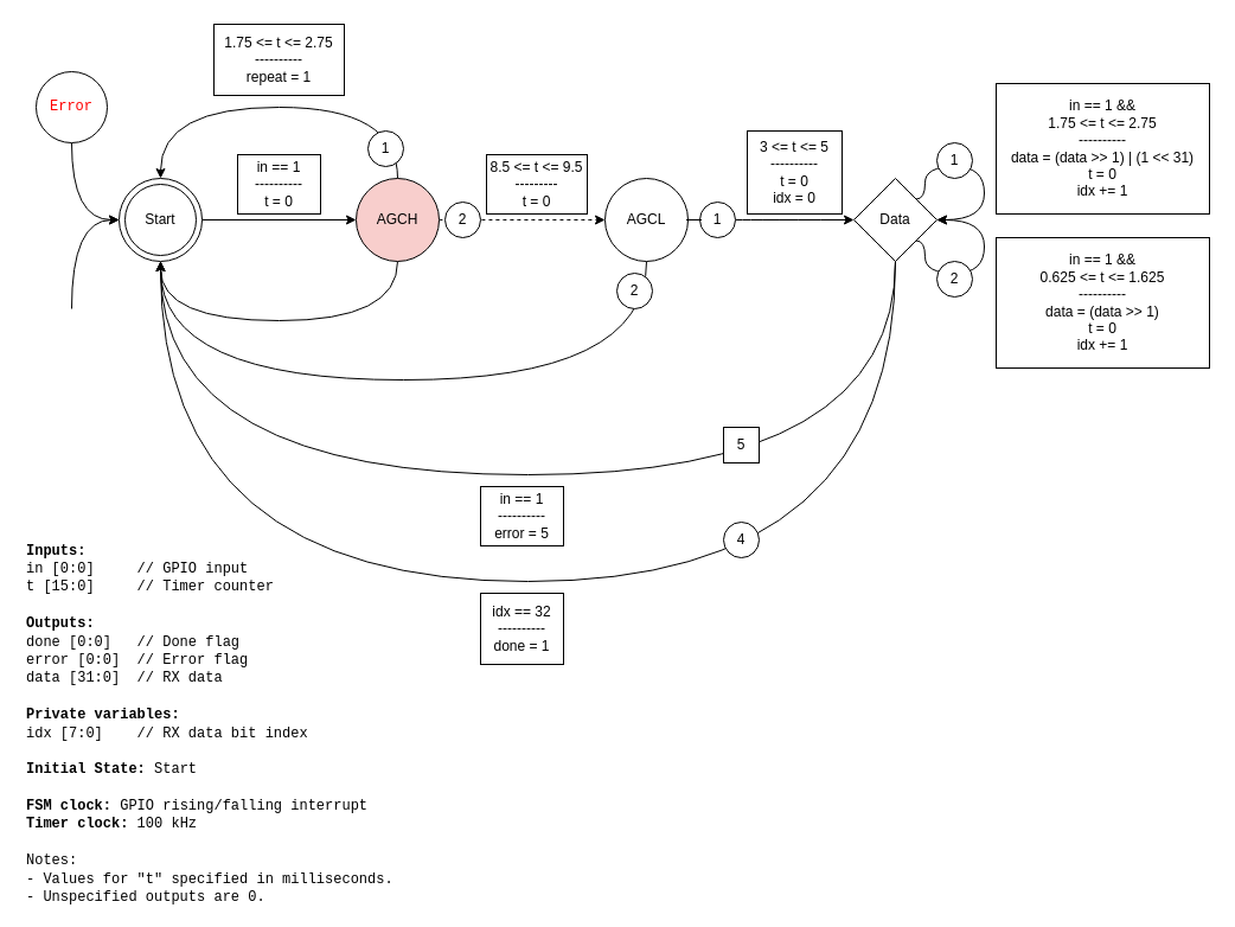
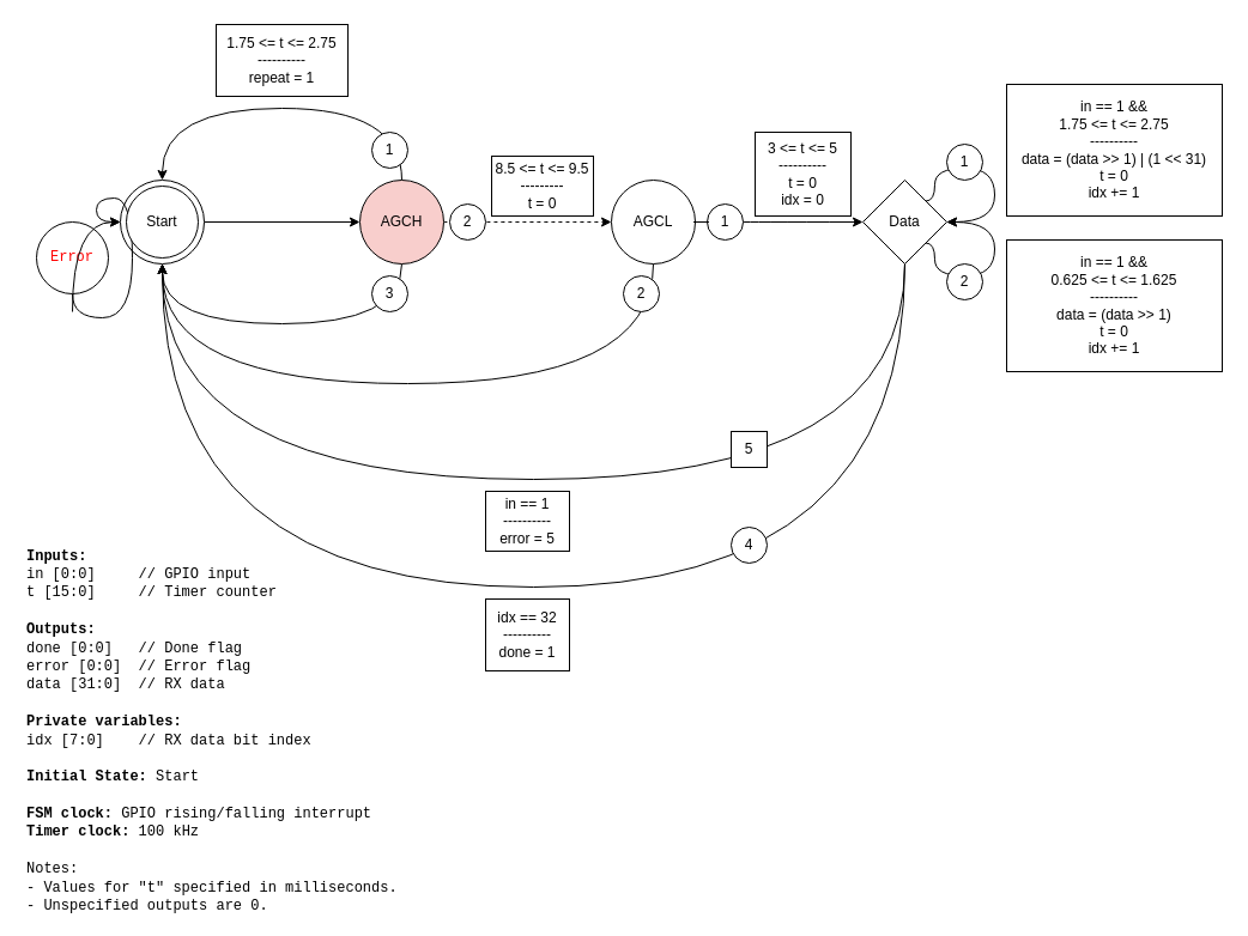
  <mxCell id="0" />
  <mxCell id="1" parent="0" />
  <mxCell id="2" style="edgeStyle=orthogonalEdgeStyle;rounded=0;orthogonalLoop=1;jettySize=auto;html=1;exitX=1;exitY=0.5;exitDx=0;exitDy=0;entryX=0;entryY=0.5;entryDx=0;entryDy=0;" edge="1" parent="1" source="3" target="7"><mxGeometry relative="1" as="geometry" /></mxCell>
  <mxCell id="3" value="&lt;div&gt;Start&lt;/div&gt;" style="ellipse;whiteSpace=wrap;html=1;sketch=0;" vertex="1" parent="1"><mxGeometry x="100" y="150" width="70" height="70" as="geometry" /></mxCell>
  <mxCell id="4" style="edgeStyle=orthogonalEdgeStyle;rounded=0;orthogonalLoop=1;jettySize=auto;html=1;exitX=0.5;exitY=1;exitDx=0;exitDy=0;entryX=0.5;entryY=1;entryDx=0;entryDy=0;curved=1;" edge="1" parent="1" source="7" target="3"><mxGeometry relative="1" as="geometry"><Array as="points"><mxPoint x="335" y="270" /><mxPoint x="135" y="270" /></Array></mxGeometry></mxCell>
  <mxCell id="5" value="" style="edgeStyle=orthogonalEdgeStyle;curved=1;rounded=0;orthogonalLoop=1;jettySize=auto;html=1;dashed=1;" edge="1" parent="1" source="7" target="11"><mxGeometry relative="1" as="geometry" /></mxCell>
  <mxCell id="6" style="edgeStyle=orthogonalEdgeStyle;curved=1;rounded=0;orthogonalLoop=1;jettySize=auto;html=1;exitX=0.5;exitY=0;exitDx=0;exitDy=0;entryX=0.5;entryY=0;entryDx=0;entryDy=0;fontFamily=Courier New;fontColor=#FF0000;" edge="1" parent="1" source="7" target="3"><mxGeometry relative="1" as="geometry"><Array as="points"><mxPoint x="335" y="90" /><mxPoint x="135" y="90" /></Array></mxGeometry></mxCell>
  <mxCell id="7" value="&lt;div&gt;AGCH&lt;/div&gt;" style="ellipse;whiteSpace=wrap;html=1;sketch=0;fillColor=#f8cecc;" vertex="1" parent="1"><mxGeometry x="300" y="150" width="70" height="70" as="geometry" /></mxCell>
- <mxCell id="8" value="&lt;div&gt;in == 1&lt;br&gt;&lt;/div&gt;&lt;div&gt;----------&lt;/div&gt;&lt;div&gt;t = 0&lt;br&gt;&lt;/div&gt;" style="whiteSpace=wrap;html=1;sketch=0;" vertex="1" parent="1"><mxGeometry x="200" y="130" width="70" height="50" as="geometry" /></mxCell>
  <mxCell id="9" style="edgeStyle=orthogonalEdgeStyle;curved=1;rounded=0;orthogonalLoop=1;jettySize=auto;html=1;exitX=0.5;exitY=1;exitDx=0;exitDy=0;entryX=0.5;entryY=1;entryDx=0;entryDy=0;" edge="1" parent="1" source="11" target="3"><mxGeometry relative="1" as="geometry"><Array as="points"><mxPoint x="545" y="320" /><mxPoint x="135" y="320" /></Array></mxGeometry></mxCell>
  <mxCell id="10" style="edgeStyle=orthogonalEdgeStyle;curved=1;rounded=0;orthogonalLoop=1;jettySize=auto;html=1;exitX=1;exitY=0.5;exitDx=0;exitDy=0;startArrow=none;" edge="1" parent="1" source="36" target="15"><mxGeometry relative="1" as="geometry" /></mxCell>
  <mxCell id="11" value="&lt;div&gt;AGCL&lt;/div&gt;" style="ellipse;whiteSpace=wrap;html=1;sketch=0;" vertex="1" parent="1"><mxGeometry x="510" y="150" width="70" height="70" as="geometry" /></mxCell>
  <mxCell id="12" value="&lt;div&gt;8.5 &amp;lt;= t &amp;lt;= 9.5&lt;br&gt;&lt;/div&gt;&lt;div&gt;---------&lt;/div&gt;&lt;div&gt;t = 0&lt;br&gt;&lt;/div&gt;" style="whiteSpace=wrap;html=1;sketch=0;" vertex="1" parent="1"><mxGeometry x="410" y="130" width="85" height="50" as="geometry" /></mxCell>
  <mxCell id="13" style="edgeStyle=orthogonalEdgeStyle;curved=1;rounded=0;orthogonalLoop=1;jettySize=auto;html=1;exitX=0.5;exitY=1;exitDx=0;exitDy=0;entryX=0.5;entryY=1;entryDx=0;entryDy=0;" edge="1" parent="1" source="15" target="3"><mxGeometry relative="1" as="geometry"><Array as="points"><mxPoint x="755" y="400" /><mxPoint x="135" y="400" /></Array></mxGeometry></mxCell>
  <mxCell id="14" style="edgeStyle=orthogonalEdgeStyle;curved=1;rounded=0;orthogonalLoop=1;jettySize=auto;html=1;exitX=0.5;exitY=1;exitDx=0;exitDy=0;entryX=0.5;entryY=1;entryDx=0;entryDy=0;" edge="1" parent="1" source="15" target="3"><mxGeometry relative="1" as="geometry"><Array as="points"><mxPoint x="755" y="490" /><mxPoint x="135" y="490" /></Array></mxGeometry></mxCell>
  <mxCell id="15" value="Data" style="rhombus;whiteSpace=wrap;html=1;sketch=0;" vertex="1" parent="1"><mxGeometry x="720" y="150" width="70" height="70" as="geometry" /></mxCell>
  <mxCell id="16" value="&lt;div&gt;3 &amp;lt;= t &amp;lt;= 5&lt;br&gt;&lt;/div&gt;&lt;div&gt;----------&lt;/div&gt;&lt;div&gt;t = 0&lt;/div&gt;&lt;div&gt;idx = 0&lt;br&gt;&lt;/div&gt;" style="whiteSpace=wrap;html=1;sketch=0;" vertex="1" parent="1"><mxGeometry x="630" y="110" width="80" height="70" as="geometry" /></mxCell>
  <mxCell id="17" style="edgeStyle=orthogonalEdgeStyle;curved=1;rounded=0;orthogonalLoop=1;jettySize=auto;html=1;exitX=1;exitY=0;exitDx=0;exitDy=0;entryX=1;entryY=0.5;entryDx=0;entryDy=0;" edge="1" parent="1" source="15" target="15"><mxGeometry relative="1" as="geometry"><Array as="points"><mxPoint x="780" y="140" /><mxPoint x="830" y="140" /><mxPoint x="830" y="185" /></Array></mxGeometry></mxCell>
  <mxCell id="18" value="&lt;div&gt;in == 1 &amp;amp;&amp;amp;&lt;br&gt;&lt;/div&gt;&lt;div&gt;1.75 &amp;lt;= t &amp;lt;= 2.75&lt;br&gt;&lt;/div&gt;&lt;div&gt;----------&lt;/div&gt;&lt;div&gt;data = (data &amp;gt;&amp;gt; 1) | (1 &amp;lt;&amp;lt; 31)&lt;br&gt;&lt;/div&gt;&lt;div&gt;t = 0&lt;/div&gt;&lt;div&gt;idx += 1&lt;br&gt;&lt;/div&gt;" style="whiteSpace=wrap;html=1;sketch=0;" vertex="1" parent="1"><mxGeometry x="840" y="70" width="180" height="110" as="geometry" /></mxCell>
  <mxCell id="19" value="&lt;div&gt;in == 1 &amp;amp;&amp;amp;&lt;br&gt;&lt;/div&gt;&lt;div&gt;0.625 &amp;lt;= t &amp;lt;= 1.625&lt;br&gt;&lt;/div&gt;&lt;div&gt;----------&lt;/div&gt;data = (data &amp;gt;&amp;gt; 1) &lt;br&gt;&lt;div&gt;t = 0&lt;/div&gt;&lt;div&gt;idx += 1&lt;br&gt;&lt;/div&gt;" style="whiteSpace=wrap;html=1;sketch=0;" vertex="1" parent="1"><mxGeometry x="840" y="200" width="180" height="110" as="geometry" /></mxCell>
  <mxCell id="20" style="edgeStyle=orthogonalEdgeStyle;curved=1;rounded=0;orthogonalLoop=1;jettySize=auto;html=1;exitX=1;exitY=1;exitDx=0;exitDy=0;entryX=1;entryY=0.5;entryDx=0;entryDy=0;" edge="1" parent="1" source="15" target="15"><mxGeometry relative="1" as="geometry"><Array as="points"><mxPoint x="780" y="230" /><mxPoint x="830" y="230" /><mxPoint x="830" y="185" /></Array></mxGeometry></mxCell>
  <mxCell id="21" value="&lt;div&gt;in == 1&lt;/div&gt;&lt;div&gt;----------&lt;/div&gt;&lt;div&gt;error = 5&lt;br&gt;&lt;/div&gt;" style="whiteSpace=wrap;html=1;sketch=0;" vertex="1" parent="1"><mxGeometry x="405" y="410" width="70" height="50" as="geometry" /></mxCell>
  <mxCell id="22" value="&lt;div&gt;idx == 32&lt;br&gt;&lt;/div&gt;&lt;div&gt;----------&lt;/div&gt;&lt;div&gt;done = 1&lt;br&gt;&lt;/div&gt;" style="whiteSpace=wrap;html=1;sketch=0;" vertex="1" parent="1"><mxGeometry x="405" y="500" width="70" height="60" as="geometry" /></mxCell>
  <mxCell id="23" value="&lt;div align=&quot;left&quot;&gt;&lt;font face=&quot;Courier New&quot;&gt;&lt;b&gt;Inputs:&lt;/b&gt;&lt;/font&gt;&lt;/div&gt;&lt;div align=&quot;left&quot;&gt;&lt;font face=&quot;Courier New&quot;&gt;in [0:0]&amp;nbsp;&amp;nbsp;&amp;nbsp;&amp;nbsp; // GPIO input&lt;br&gt;&lt;/font&gt;&lt;/div&gt;&lt;div align=&quot;left&quot;&gt;&lt;font face=&quot;Courier New&quot;&gt;t [15:0]&amp;nbsp;&amp;nbsp;&amp;nbsp;&amp;nbsp; // Timer counter&lt;br&gt;&lt;/font&gt;&lt;/div&gt;&lt;div align=&quot;left&quot;&gt;&lt;font face=&quot;Courier New&quot;&gt;&lt;br&gt;&lt;/font&gt;&lt;/div&gt;&lt;div align=&quot;left&quot;&gt;&lt;font face=&quot;Courier New&quot;&gt;&lt;b&gt;Outputs:&lt;/b&gt;&lt;/font&gt;&lt;/div&gt;&lt;div align=&quot;left&quot;&gt;&lt;font face=&quot;Courier New&quot;&gt;done [0:0]&amp;nbsp;&amp;nbsp; // Done flag&lt;br&gt;&lt;/font&gt;&lt;/div&gt;&lt;div align=&quot;left&quot;&gt;&lt;font face=&quot;Courier New&quot;&gt;error [0:0]&amp;nbsp; // Error flag&lt;/font&gt;&lt;br&gt;&lt;font face=&quot;Courier New&quot;&gt;&lt;font face=&quot;Courier New&quot;&gt;data [31:0]&amp;nbsp; // RX data&lt;/font&gt;&lt;/font&gt;&lt;/div&gt;&lt;div align=&quot;left&quot;&gt;&lt;font face=&quot;Courier New&quot;&gt;&lt;br&gt;&lt;/font&gt;&lt;/div&gt;&lt;div align=&quot;left&quot;&gt;&lt;b&gt;&lt;font face=&quot;Courier New&quot;&gt;Private variables:&lt;/font&gt;&lt;/b&gt;&lt;br&gt;&lt;font face=&quot;Courier New&quot;&gt;idx [7:0]&amp;nbsp;&amp;nbsp;&amp;nbsp; // RX data bit index&lt;br&gt;&lt;/font&gt;&lt;/div&gt;&lt;div align=&quot;left&quot;&gt;&lt;font face=&quot;Courier New&quot;&gt;&lt;br&gt;&lt;/font&gt;&lt;/div&gt;&lt;div align=&quot;left&quot;&gt;&lt;font face=&quot;Courier New&quot;&gt;&lt;b&gt;Initial State:&lt;/b&gt; Start&lt;/font&gt;&lt;/div&gt;&lt;div align=&quot;left&quot;&gt;&lt;font face=&quot;Courier New&quot;&gt;&lt;br&gt;&lt;/font&gt;&lt;/div&gt;&lt;div align=&quot;left&quot;&gt;&lt;font face=&quot;Courier New&quot;&gt;&lt;b&gt;FSM clock:&lt;/b&gt; GPIO rising/falling interrupt&lt;br&gt;&lt;/font&gt; &lt;/div&gt;&lt;div&gt;&lt;font face=&quot;Courier New&quot;&gt;&lt;b&gt;Timer clock:&lt;/b&gt; 100 kHz&lt;br&gt;&lt;/font&gt;&lt;/div&gt;&lt;div&gt;&lt;font face=&quot;Courier New&quot;&gt;&lt;br&gt;&lt;/font&gt;&lt;/div&gt;&lt;div&gt;&lt;font face=&quot;Courier New&quot;&gt;Notes:&lt;/font&gt;&lt;/div&gt;&lt;div&gt;&lt;font face=&quot;Courier New&quot;&gt;- Values for &quot;t&quot; specified in milliseconds.&lt;/font&gt;&lt;/div&gt;&lt;div&gt;&lt;font face=&quot;Courier New&quot;&gt;- Unspecified outputs are 0.&lt;br&gt;&lt;/font&gt;&lt;/div&gt;" style="text;html=1;align=left;verticalAlign=middle;resizable=0;points=[];autosize=1;strokeColor=none;fillColor=none;" vertex="1" parent="1"><mxGeometry x="20" y="460" width="330" height="300" as="geometry" /></mxCell>
  <mxCell id="24" value="1" style="ellipse;whiteSpace=wrap;html=1;sketch=0;" vertex="1" parent="1"><mxGeometry x="790" y="120" width="30" height="30" as="geometry" /></mxCell>
  <mxCell id="25" value="2" style="ellipse;whiteSpace=wrap;html=1;sketch=0;" vertex="1" parent="1"><mxGeometry x="790" y="220" width="30" height="30" as="geometry" /></mxCell>
  <mxCell id="26" value="5" style="whiteSpace=wrap;html=1;sketch=0;rounded=0;" vertex="1" parent="1"><mxGeometry x="610" y="360" width="30" height="30" as="geometry" /></mxCell>
  <mxCell id="27" value="4" style="ellipse;whiteSpace=wrap;html=1;sketch=0;" vertex="1" parent="1"><mxGeometry x="610" y="440" width="30" height="30" as="geometry" /></mxCell>
  <mxCell id="28" style="edgeStyle=orthogonalEdgeStyle;rounded=0;orthogonalLoop=1;jettySize=auto;html=1;exitX=0.5;exitY=1;exitDx=0;exitDy=0;entryX=0;entryY=0.5;entryDx=0;entryDy=0;fontFamily=Courier New;fontColor=#FF0000;curved=1;" edge="1" parent="1" source="29" target="3"><mxGeometry relative="1" as="geometry" /></mxCell>
- <mxCell id="29" value="&lt;font color=&quot;#FF0000&quot;&gt;Error&lt;/font&gt;" style="ellipse;whiteSpace=wrap;html=1;sketch=0;fontFamily=Courier New;" vertex="1" parent="1"><mxGeometry x="30" y="60" width="60" height="60" as="geometry" /></mxCell>
+ <mxCell id="29" value="&lt;font color=&quot;#FF0000&quot;&gt;Error&lt;/font&gt;" style="ellipse;whiteSpace=wrap;html=1;sketch=0;fontFamily=Courier New;" vertex="1" parent="1"><mxGeometry x="30" y="185" width="60" height="60" as="geometry" /></mxCell>
  <mxCell id="30" value="" style="endArrow=classic;html=1;rounded=0;fontFamily=Courier New;fontColor=#FF0000;curved=1;edgeStyle=orthogonalEdgeStyle;entryX=0;entryY=0.5;entryDx=0;entryDy=0;" edge="1" parent="1" target="3"><mxGeometry width="50" height="50" relative="1" as="geometry"><mxPoint x="60" y="260" as="sourcePoint" /><mxPoint x="85" y="230" as="targetPoint" /><Array as="points"><mxPoint x="60" y="185" /></Array></mxGeometry></mxCell>
  <mxCell id="31" value="Start" style="ellipse;whiteSpace=wrap;html=1;sketch=0;" vertex="1" parent="1"><mxGeometry x="105" y="155" width="60" height="60" as="geometry" /></mxCell>
  <mxCell id="32" value="&lt;div&gt;1.75 &amp;lt;= t &amp;lt;= 2.75&lt;/div&gt;&lt;div&gt;----------&lt;/div&gt;&lt;div&gt;repeat = 1&lt;br&gt;&lt;/div&gt;" style="whiteSpace=wrap;html=1;sketch=0;" vertex="1" parent="1"><mxGeometry x="180" y="20" width="110" height="60" as="geometry" /></mxCell>
  <mxCell id="33" value="1" style="ellipse;whiteSpace=wrap;html=1;sketch=0;" vertex="1" parent="1"><mxGeometry x="310" y="110" width="30" height="30" as="geometry" /></mxCell>
  <mxCell id="34" value="2" style="ellipse;whiteSpace=wrap;html=1;sketch=0;" vertex="1" parent="1"><mxGeometry x="375" y="170" width="30" height="30" as="geometry" /></mxCell>
+ <mxCell id="35" value="3" style="ellipse;whiteSpace=wrap;html=1;sketch=0;" vertex="1" parent="1"><mxGeometry x="310" y="230" width="30" height="30" as="geometry" /></mxCell>
  <mxCell id="36" value="1" style="ellipse;whiteSpace=wrap;html=1;sketch=0;" vertex="1" parent="1"><mxGeometry x="590" y="170" width="30" height="30" as="geometry" /></mxCell>
  <mxCell id="37" value="" style="edgeStyle=orthogonalEdgeStyle;curved=1;rounded=0;orthogonalLoop=1;jettySize=auto;html=1;exitX=1;exitY=0.5;exitDx=0;exitDy=0;endArrow=none;" edge="1" parent="1" source="11" target="36"><mxGeometry relative="1" as="geometry"><mxPoint x="580" y="185" as="sourcePoint" /><mxPoint x="720" y="185" as="targetPoint" /></mxGeometry></mxCell>
  <mxCell id="38" value="2" style="ellipse;whiteSpace=wrap;html=1;sketch=0;" vertex="1" parent="1"><mxGeometry x="520" y="230" width="30" height="30" as="geometry" /></mxCell>
